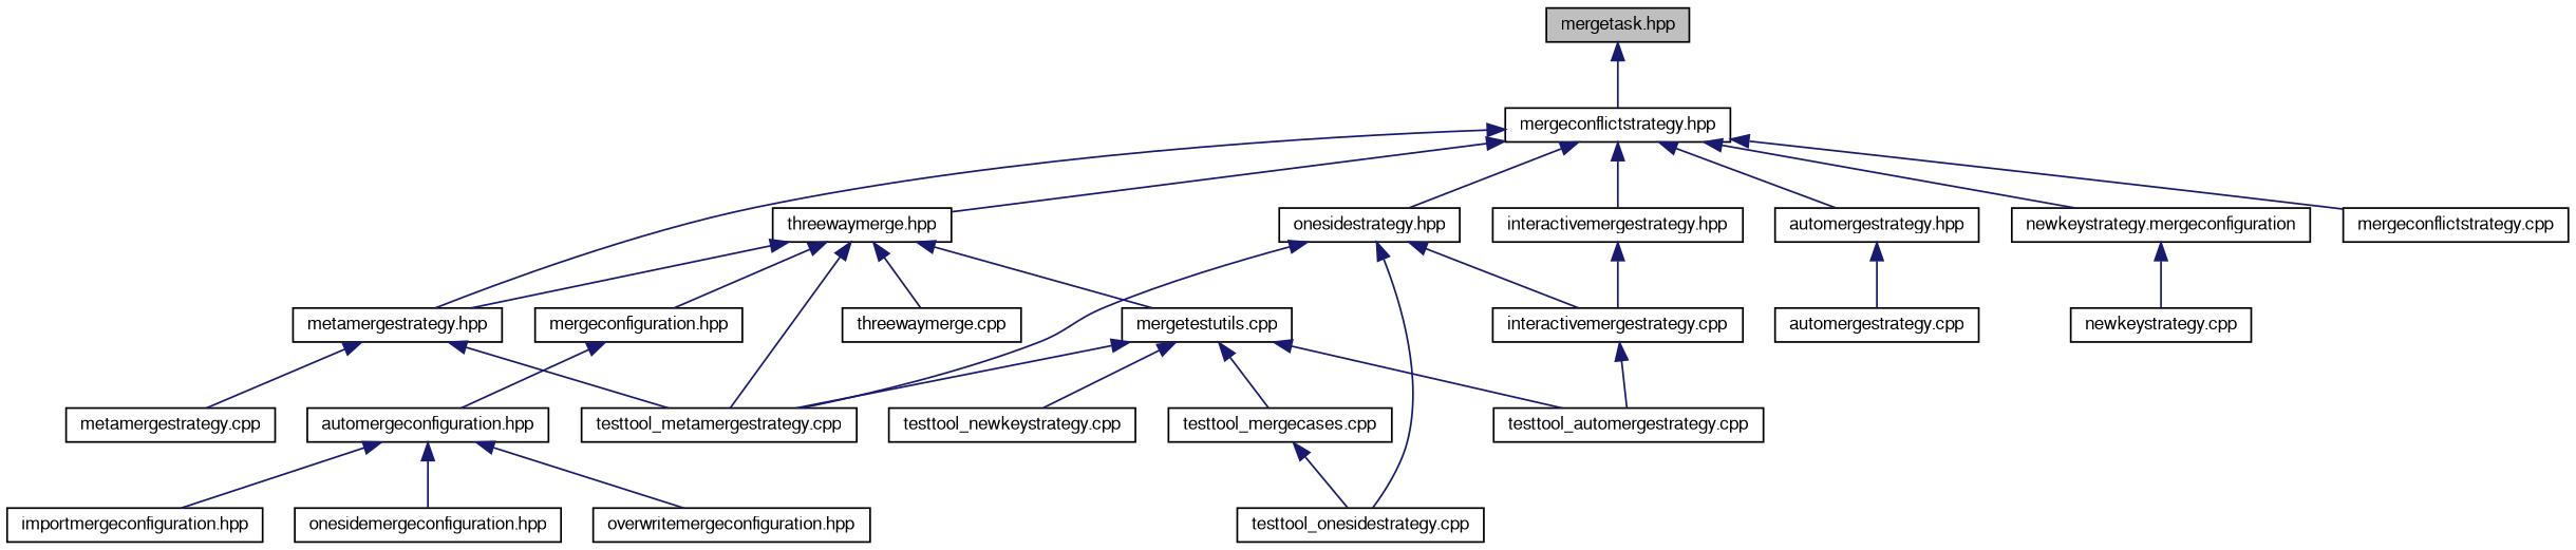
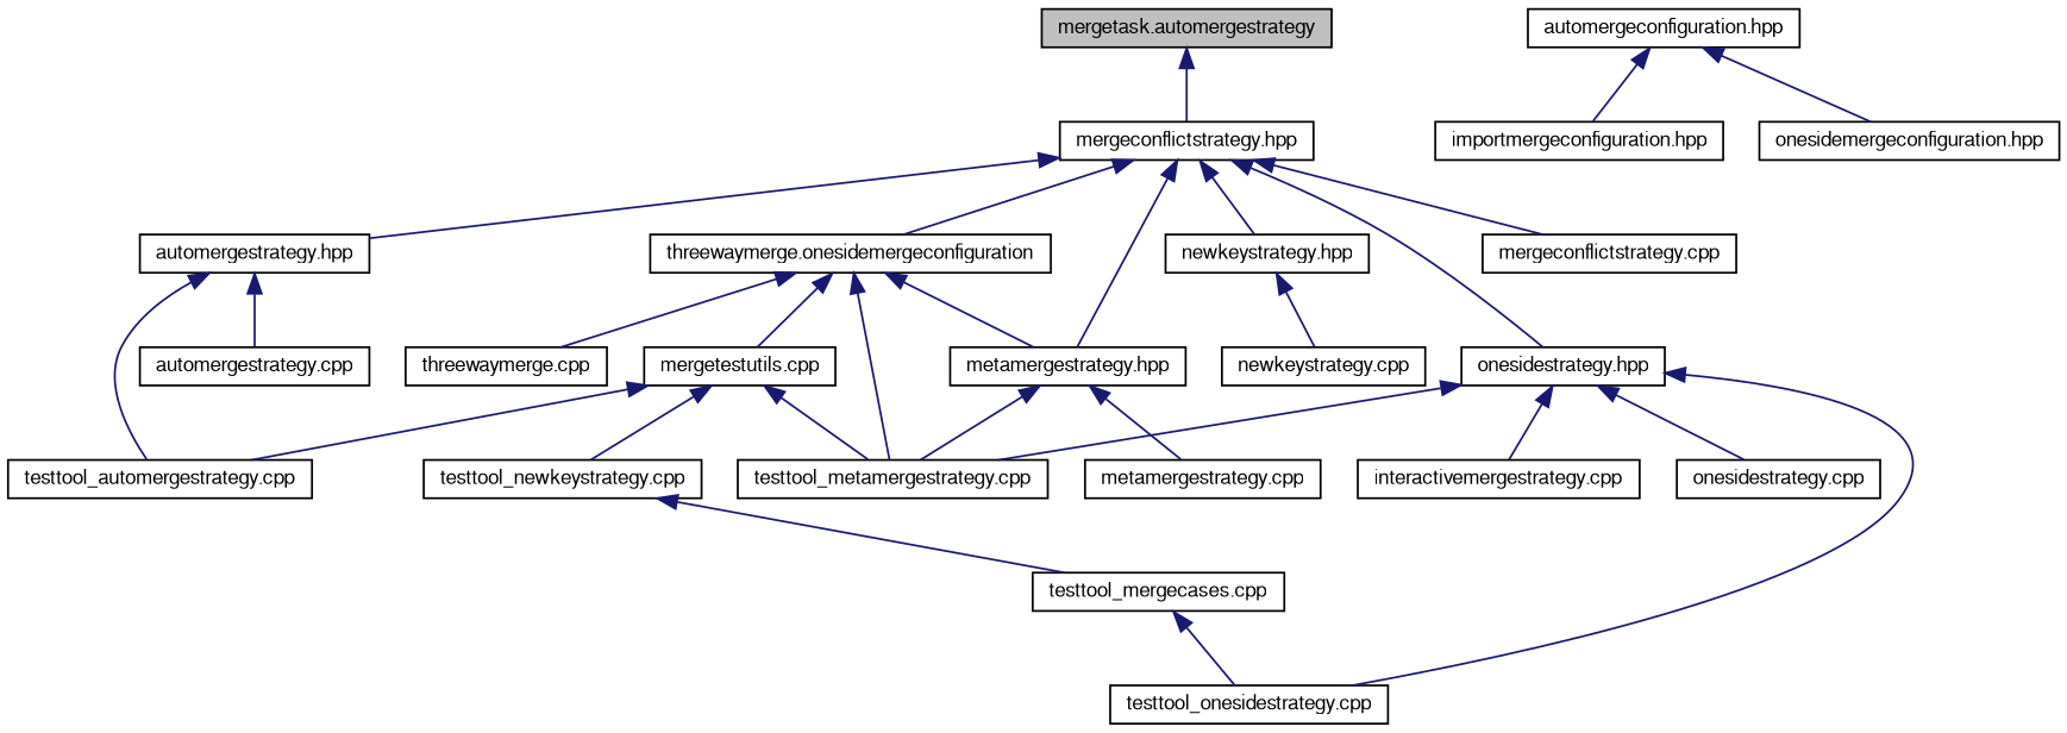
  digraph {
    node [color=black fillcolor=white fontname=FreeSans fontsize=10 shape=record style=filled]
    edge [color=midnightblue dir=back fontname=FreeSans fontsize=10 labelfontname=FreeSans labelfontsize=10 style=solid]
-   n1 [fillcolor=grey75 fontcolor=black height=0.2 label="mergetask.hpp" width=0.4]
+   n1 [fillcolor=grey75 fontcolor=black height=0.2 label="mergetask.automergestrategy" width=0.4]
    n2 [height=0.2 label="mergeconflictstrategy.hpp" width=0.4]
-   n3 [height=0.2 label="threewaymerge.hpp" width=0.4]
+   n3 [height=0.2 label="threewaymerge.onesidemergeconfiguration" width=0.4]
    n4 [height=0.2 label="automergestrategy.hpp" width=0.4]
-   n5 [height=0.2 label="interactivemergestrategy.hpp" width=0.4]
    n6 [height=0.2 label="metamergestrategy.hpp" width=0.4]
-   n7 [height=0.2 label="newkeystrategy.mergeconfiguration" width=0.4]
+   n7 [height=0.2 label="newkeystrategy.hpp" width=0.4]
    n8 [height=0.2 label="onesidestrategy.hpp" width=0.4]
    n9 [height=0.2 label="mergeconflictstrategy.cpp" width=0.4]
    n10 [height=0.2 label="testtool_metamergestrategy.cpp" width=0.4]
-   n11 [height=0.2 label="mergeconfiguration.hpp" width=0.4]
    n12 [height=0.2 label="threewaymerge.cpp" width=0.4]
    n13 [height=0.2 label="mergetestutils.cpp" width=0.4]
    n14 [height=0.2 label="automergestrategy.cpp" width=0.4]
    n15 [height=0.2 label="testtool_automergestrategy.cpp" width=0.4]
    n16 [height=0.2 label="interactivemergestrategy.cpp" width=0.4]
    n17 [height=0.2 label="metamergestrategy.cpp" width=0.4]
    n18 [height=0.2 label="newkeystrategy.cpp" width=0.4]
+   n19 [height=0.2 label="onesidestrategy.cpp" width=0.4]
    n20 [height=0.2 label="testtool_onesidestrategy.cpp" width=0.4]
    n21 [height=0.2 label="testtool_newkeystrategy.cpp" width=0.4]
    n22 [height=0.2 label="automergeconfiguration.hpp" width=0.4]
    n23 [height=0.2 label="testtool_mergecases.cpp" width=0.4]
    n24 [height=0.2 label="importmergeconfiguration.hpp" width=0.4]
    n25 [height=0.2 label="onesidemergeconfiguration.hpp" width=0.4]
-   n26 [height=0.2 label="overwritemergeconfiguration.hpp" width=0.4]
    n1 -> n2
    n2 -> n3
    n2 -> n4
-   n2 -> n5
    n2 -> n6
    n2 -> n7
    n2 -> n8
    n2 -> n9
    n3 -> n6
    n3 -> n10
-   n3 -> n11
    n3 -> n12
    n3 -> n13
    n4 -> n14
-   n16 -> n15
-   n5 -> n16
+   n4 -> n15
    n6 -> n10
    n6 -> n17
    n7 -> n18
    n8 -> n10
    n8 -> n16
+   n8 -> n19
    n8 -> n20
-   n11 -> n22
    n13 -> n10
    n13 -> n15
    n13 -> n21
-   n13 -> n23
+   n21 -> n23
    n22 -> n24
    n22 -> n25
-   n22 -> n26
    n23 -> n20
  }
